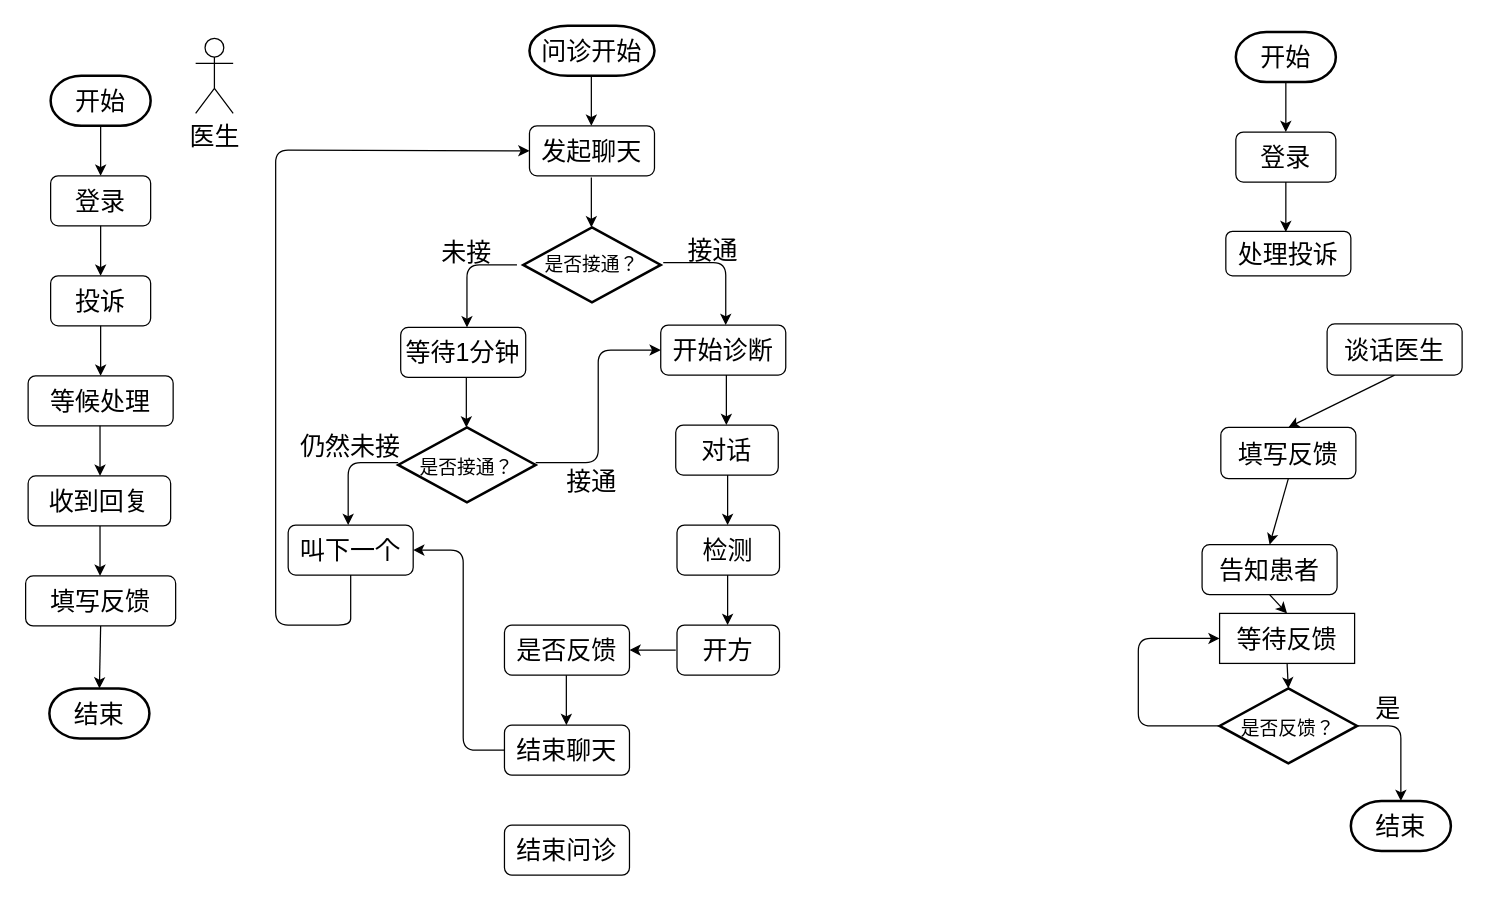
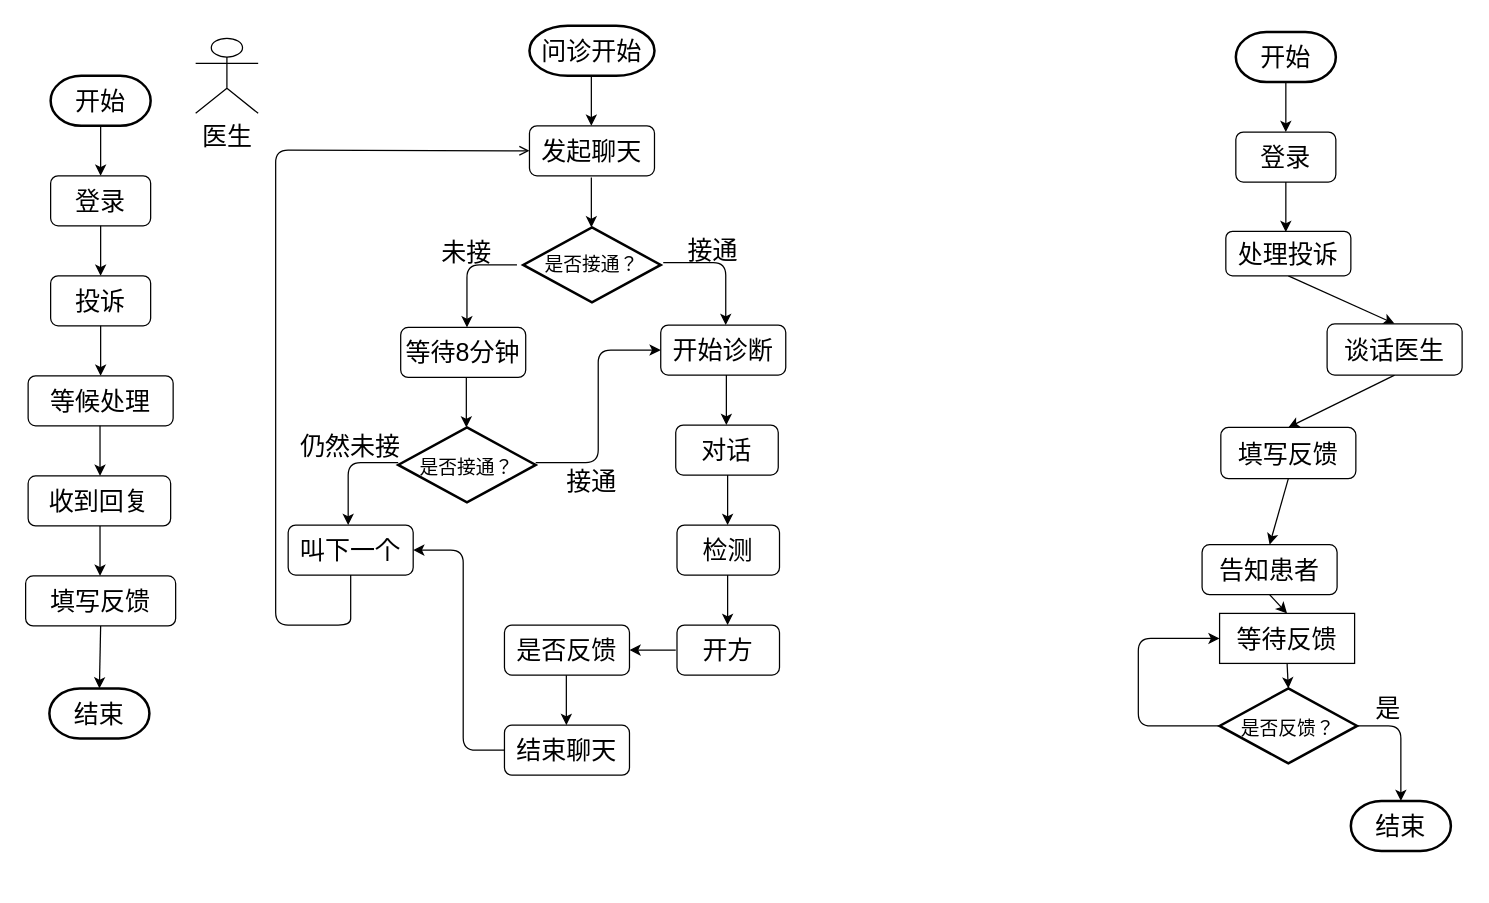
  <mxCell id="0" />
  <mxCell id="1" parent="0" />
  <mxCell id="2" value="开始" style="strokeWidth=2;html=1;shape=mxgraph.flowchart.terminator;whiteSpace=wrap;fontSize=20;" parent="1" vertex="1"><mxGeometry x="40" y="60" width="80" height="40" as="geometry" /></mxCell>
  <mxCell id="3" value="结束" style="strokeWidth=2;html=1;shape=mxgraph.flowchart.terminator;whiteSpace=wrap;fontSize=20;" parent="1" vertex="1"><mxGeometry x="39" y="550" width="80" height="40" as="geometry" /></mxCell>
  <mxCell id="4" value="" style="endArrow=classic;html=1;fontSize=20;exitX=0.5;exitY=1;exitDx=0;exitDy=0;exitPerimeter=0;" parent="1" source="2" edge="1"><mxGeometry width="50" height="50" relative="1" as="geometry"><mxPoint x="50" y="280" as="sourcePoint" /><mxPoint x="80" y="140" as="targetPoint" /></mxGeometry></mxCell>
  <mxCell id="5" value="登录" style="rounded=1;whiteSpace=wrap;html=1;fontSize=20;" parent="1" vertex="1"><mxGeometry x="40" y="140" width="80" height="40" as="geometry" /></mxCell>
  <mxCell id="6" value="" style="endArrow=classic;html=1;fontSize=20;exitX=0.5;exitY=1;exitDx=0;exitDy=0;" parent="1" source="5" edge="1"><mxGeometry width="50" height="50" relative="1" as="geometry"><mxPoint x="50" y="280" as="sourcePoint" /><mxPoint x="80" y="220" as="targetPoint" /></mxGeometry></mxCell>
  <mxCell id="7" value="投诉" style="rounded=1;whiteSpace=wrap;html=1;fontSize=20;" parent="1" vertex="1"><mxGeometry x="40" y="220" width="80" height="40" as="geometry" /></mxCell>
  <mxCell id="8" value="" style="endArrow=classic;html=1;fontSize=20;exitX=0.5;exitY=1;exitDx=0;exitDy=0;" parent="1" source="7" edge="1"><mxGeometry width="50" height="50" relative="1" as="geometry"><mxPoint x="50" y="280" as="sourcePoint" /><mxPoint x="80" y="300" as="targetPoint" /></mxGeometry></mxCell>
  <mxCell id="9" value="等候处理" style="rounded=1;whiteSpace=wrap;html=1;fontSize=20;" parent="1" vertex="1"><mxGeometry x="22" y="300" width="116" height="40" as="geometry" /></mxCell>
  <mxCell id="10" value="" style="endArrow=classic;html=1;fontSize=20;exitX=0.5;exitY=1;exitDx=0;exitDy=0;" parent="1" edge="1"><mxGeometry width="50" height="50" relative="1" as="geometry"><mxPoint x="79.5" y="340" as="sourcePoint" /><mxPoint x="79.5" y="380" as="targetPoint" /></mxGeometry></mxCell>
  <mxCell id="11" value="收到回复" style="rounded=1;whiteSpace=wrap;html=1;fontSize=20;" parent="1" vertex="1"><mxGeometry x="22" y="380" width="114" height="40" as="geometry" /></mxCell>
  <mxCell id="12" value="" style="endArrow=classic;html=1;fontSize=20;exitX=0.5;exitY=1;exitDx=0;exitDy=0;exitPerimeter=0;" parent="1" edge="1"><mxGeometry width="50" height="50" relative="1" as="geometry"><mxPoint x="79.5" y="420" as="sourcePoint" /><mxPoint x="79.5" y="460" as="targetPoint" /></mxGeometry></mxCell>
- <mxCell id="13" value="&lt;font style=&quot;font-size: 20px;&quot;&gt;医生&lt;/font&gt;" style="shape=umlActor;verticalLabelPosition=bottom;verticalAlign=top;html=1;outlineConnect=0;" parent="1" vertex="1"><mxGeometry x="156" y="30" width="30" height="60" as="geometry" /></mxCell>
+ <mxCell id="13" value="&lt;font style=&quot;font-size: 20px;&quot;&gt;医生&lt;/font&gt;" style="shape=umlActor;verticalLabelPosition=bottom;verticalAlign=top;html=1;outlineConnect=0;" parent="1" vertex="1"><mxGeometry x="156" y="30" width="50" height="60" as="geometry" /></mxCell>
  <mxCell id="14" value="问诊开始" style="strokeWidth=2;html=1;shape=mxgraph.flowchart.terminator;whiteSpace=wrap;fontSize=20;" parent="1" vertex="1"><mxGeometry x="423" y="20" width="100" height="40" as="geometry" /></mxCell>
  <mxCell id="15" value="" style="endArrow=classic;html=1;fontSize=20;exitX=0.5;exitY=1;exitDx=0;exitDy=0;exitPerimeter=0;" parent="1" edge="1"><mxGeometry width="50" height="50" relative="1" as="geometry"><mxPoint x="472.5" y="60" as="sourcePoint" /><mxPoint x="472.5" y="100" as="targetPoint" /></mxGeometry></mxCell>
  <mxCell id="16" value="发起聊天" style="rounded=1;whiteSpace=wrap;html=1;fontSize=20;" parent="1" vertex="1"><mxGeometry x="423" y="100" width="100" height="40" as="geometry" /></mxCell>
  <mxCell id="17" value="" style="endArrow=classic;html=1;fontSize=20;exitX=0.5;exitY=1;exitDx=0;exitDy=0;" parent="1" edge="1"><mxGeometry width="50" height="50" relative="1" as="geometry"><mxPoint x="472.5" y="141.25" as="sourcePoint" /><mxPoint x="472.5" y="181.25" as="targetPoint" /></mxGeometry></mxCell>
  <mxCell id="18" value="是否接通？" style="strokeWidth=2;html=1;shape=mxgraph.flowchart.decision;whiteSpace=wrap;fontSize=15;" parent="1" vertex="1"><mxGeometry x="418" y="181.25" width="110" height="60" as="geometry" /></mxCell>
  <mxCell id="19" value="" style="endArrow=classic;html=1;fontSize=20;" parent="1" edge="1"><mxGeometry width="50" height="50" relative="1" as="geometry"><mxPoint x="413" y="211.25" as="sourcePoint" /><mxPoint x="373" y="261.25" as="targetPoint" /><Array as="points"><mxPoint x="373" y="211.25" /></Array></mxGeometry></mxCell>
  <mxCell id="20" value="未接" style="text;html=1;strokeColor=none;fillColor=none;align=center;verticalAlign=middle;whiteSpace=wrap;rounded=0;fontSize=20;" parent="1" vertex="1"><mxGeometry x="343" y="186.25" width="60" height="30" as="geometry" /></mxCell>
- <mxCell id="21" value="等待1分钟" style="rounded=1;whiteSpace=wrap;html=1;fontSize=20;" parent="1" vertex="1"><mxGeometry x="320" y="261.25" width="100" height="40" as="geometry" /></mxCell>
+ <mxCell id="21" value="等待8分钟" style="rounded=1;whiteSpace=wrap;html=1;fontSize=20;" parent="1" vertex="1"><mxGeometry x="320" y="261.25" width="100" height="40" as="geometry" /></mxCell>
  <mxCell id="22" value="" style="endArrow=classic;html=1;fontSize=20;" parent="1" edge="1"><mxGeometry width="50" height="50" relative="1" as="geometry"><mxPoint x="530" y="209.37" as="sourcePoint" /><mxPoint x="580" y="259.37" as="targetPoint" /><Array as="points"><mxPoint x="580" y="209.37" /></Array></mxGeometry></mxCell>
  <mxCell id="23" value="接通" style="text;html=1;strokeColor=none;fillColor=none;align=center;verticalAlign=middle;whiteSpace=wrap;rounded=0;fontSize=20;" parent="1" vertex="1"><mxGeometry x="540" y="184.37" width="60" height="30" as="geometry" /></mxCell>
  <mxCell id="24" value="开始诊断" style="rounded=1;whiteSpace=wrap;html=1;fontSize=20;" parent="1" vertex="1"><mxGeometry x="528" y="259.37" width="100" height="40" as="geometry" /></mxCell>
  <mxCell id="25" value="" style="endArrow=classic;html=1;fontSize=20;exitX=0.5;exitY=1;exitDx=0;exitDy=0;" parent="1" edge="1"><mxGeometry width="50" height="50" relative="1" as="geometry"><mxPoint x="372.5" y="301.25" as="sourcePoint" /><mxPoint x="372.5" y="341.25" as="targetPoint" /></mxGeometry></mxCell>
  <mxCell id="26" value="&lt;span style=&quot;font-size: 15px;&quot;&gt;是否接通？&lt;/span&gt;" style="strokeWidth=2;html=1;shape=mxgraph.flowchart.decision;whiteSpace=wrap;fontSize=20;" parent="1" vertex="1"><mxGeometry x="318" y="341.25" width="110" height="60" as="geometry" /></mxCell>
  <mxCell id="27" value="" style="endArrow=classic;html=1;fontSize=20;" parent="1" edge="1"><mxGeometry width="50" height="50" relative="1" as="geometry"><mxPoint x="318" y="369.37" as="sourcePoint" /><mxPoint x="278" y="419.37" as="targetPoint" /><Array as="points"><mxPoint x="278" y="369.37" /></Array></mxGeometry></mxCell>
  <mxCell id="28" value="仍然未接" style="text;html=1;strokeColor=none;fillColor=none;align=center;verticalAlign=middle;whiteSpace=wrap;rounded=0;fontSize=20;" parent="1" vertex="1"><mxGeometry x="230" y="341.25" width="100" height="30" as="geometry" /></mxCell>
  <mxCell id="29" value="叫下一个" style="rounded=1;whiteSpace=wrap;html=1;fontSize=20;" parent="1" vertex="1"><mxGeometry x="230" y="419.37" width="100" height="40" as="geometry" /></mxCell>
- <mxCell id="30" value="" style="endArrow=classic;html=1;fontSize=20;exitX=0.5;exitY=1;exitDx=0;exitDy=0;entryX=0;entryY=0.5;entryDx=0;entryDy=0;" parent="1" source="29" target="16" edge="1"><mxGeometry width="50" height="50" relative="1" as="geometry"><mxPoint x="470" y="279.37" as="sourcePoint" /><mxPoint x="520" y="229.37" as="targetPoint" /><Array as="points"><mxPoint x="280" y="479.37" /><mxPoint x="280" y="499.37" /><mxPoint x="220" y="499.37" /><mxPoint x="220" y="119.37" /></Array></mxGeometry></mxCell>
+ <mxCell id="30" value="" style="endArrow=open;html=1;fontSize=20;exitX=0.5;exitY=1;exitDx=0;exitDy=0;entryX=0;entryY=0.5;entryDx=0;entryDy=0;" parent="1" source="29" target="16" edge="1"><mxGeometry width="50" height="50" relative="1" as="geometry"><mxPoint x="470" y="279.37" as="sourcePoint" /><mxPoint x="520" y="229.37" as="targetPoint" /><Array as="points"><mxPoint x="280" y="479.37" /><mxPoint x="280" y="499.37" /><mxPoint x="220" y="499.37" /><mxPoint x="220" y="119.37" /></Array></mxGeometry></mxCell>
  <mxCell id="31" value="" style="endArrow=classic;html=1;fontSize=20;entryX=0;entryY=0.5;entryDx=0;entryDy=0;" parent="1" target="24" edge="1"><mxGeometry width="50" height="50" relative="1" as="geometry"><mxPoint x="428" y="369.37" as="sourcePoint" /><mxPoint x="478" y="419.37" as="targetPoint" /><Array as="points"><mxPoint x="478" y="369.37" /><mxPoint x="478" y="279.37" /></Array></mxGeometry></mxCell>
  <mxCell id="32" value="接通" style="text;html=1;strokeColor=none;fillColor=none;align=center;verticalAlign=middle;whiteSpace=wrap;rounded=0;fontSize=20;" parent="1" vertex="1"><mxGeometry x="443" y="369.37" width="60" height="30" as="geometry" /></mxCell>
  <mxCell id="33" value="对话" style="rounded=1;whiteSpace=wrap;html=1;fontSize=20;" parent="1" vertex="1"><mxGeometry x="540" y="339.37" width="82" height="40" as="geometry" /></mxCell>
  <mxCell id="34" value="检测" style="rounded=1;whiteSpace=wrap;html=1;fontSize=20;" parent="1" vertex="1"><mxGeometry x="541" y="419.37" width="82" height="40" as="geometry" /></mxCell>
  <mxCell id="35" value="开方" style="rounded=1;whiteSpace=wrap;html=1;fontSize=20;" parent="1" vertex="1"><mxGeometry x="541" y="499.37" width="82" height="40" as="geometry" /></mxCell>
  <mxCell id="36" value="" style="endArrow=classic;html=1;fontSize=20;exitX=0.5;exitY=1;exitDx=0;exitDy=0;exitPerimeter=0;" parent="1" edge="1"><mxGeometry width="50" height="50" relative="1" as="geometry"><mxPoint x="580.5" y="299.37" as="sourcePoint" /><mxPoint x="580.5" y="339.37" as="targetPoint" /></mxGeometry></mxCell>
  <mxCell id="37" value="" style="endArrow=classic;html=1;fontSize=20;exitX=0.5;exitY=1;exitDx=0;exitDy=0;exitPerimeter=0;" parent="1" edge="1"><mxGeometry width="50" height="50" relative="1" as="geometry"><mxPoint x="581.5" y="379.37" as="sourcePoint" /><mxPoint x="581.5" y="419.37" as="targetPoint" /></mxGeometry></mxCell>
  <mxCell id="38" value="" style="endArrow=classic;html=1;fontSize=20;exitX=0.5;exitY=1;exitDx=0;exitDy=0;exitPerimeter=0;" parent="1" edge="1"><mxGeometry width="50" height="50" relative="1" as="geometry"><mxPoint x="581.5" y="459.37" as="sourcePoint" /><mxPoint x="581.5" y="499.37" as="targetPoint" /></mxGeometry></mxCell>
  <mxCell id="39" value="" style="endArrow=classic;html=1;fontSize=20;entryX=1;entryY=0.5;entryDx=0;entryDy=0;" parent="1" target="40" edge="1"><mxGeometry width="50" height="50" relative="1" as="geometry"><mxPoint x="540" y="519.37" as="sourcePoint" /><mxPoint x="470" y="519.37" as="targetPoint" /></mxGeometry></mxCell>
  <mxCell id="40" value="是否反馈" style="rounded=1;whiteSpace=wrap;html=1;fontSize=20;" parent="1" vertex="1"><mxGeometry x="403" y="499.37" width="100" height="40" as="geometry" /></mxCell>
  <mxCell id="41" value="" style="endArrow=classic;html=1;fontSize=20;exitX=0.5;exitY=1;exitDx=0;exitDy=0;exitPerimeter=0;" parent="1" edge="1"><mxGeometry width="50" height="50" relative="1" as="geometry"><mxPoint x="452.5" y="539.37" as="sourcePoint" /><mxPoint x="452.5" y="579.37" as="targetPoint" /></mxGeometry></mxCell>
  <mxCell id="42" value="" style="endArrow=classic;html=1;fontSize=20;exitX=0;exitY=0.5;exitDx=0;exitDy=0;entryX=1;entryY=0.5;entryDx=0;entryDy=0;" parent="1" source="43" target="29" edge="1"><mxGeometry width="50" height="50" relative="1" as="geometry"><mxPoint x="550" y="569.37" as="sourcePoint" /><mxPoint x="550" y="609.37" as="targetPoint" /><Array as="points"><mxPoint x="370" y="599.37" /><mxPoint x="370" y="439.37" /></Array></mxGeometry></mxCell>
  <mxCell id="43" value="结束聊天" style="rounded=1;whiteSpace=wrap;html=1;fontSize=20;" parent="1" vertex="1"><mxGeometry x="403" y="579.37" width="100" height="40" as="geometry" /></mxCell>
- <mxCell id="44" value="结束问诊" style="rounded=1;whiteSpace=wrap;html=1;fontSize=20;" parent="1" vertex="1"><mxGeometry x="403" y="659.37" width="100" height="40" as="geometry" /></mxCell>
  <mxCell id="45" value="开始" style="strokeWidth=2;html=1;shape=mxgraph.flowchart.terminator;whiteSpace=wrap;fontSize=20;" parent="1" vertex="1"><mxGeometry x="988" y="25" width="80" height="40" as="geometry" /></mxCell>
  <mxCell id="46" value="结束" style="strokeWidth=2;html=1;shape=mxgraph.flowchart.terminator;whiteSpace=wrap;fontSize=20;" parent="1" vertex="1"><mxGeometry x="1080" y="640" width="80" height="40" as="geometry" /></mxCell>
  <mxCell id="47" value="" style="endArrow=classic;html=1;fontSize=20;exitX=0.5;exitY=1;exitDx=0;exitDy=0;exitPerimeter=0;" parent="1" source="45" edge="1"><mxGeometry width="50" height="50" relative="1" as="geometry"><mxPoint x="998" y="245" as="sourcePoint" /><mxPoint x="1028" y="105" as="targetPoint" /></mxGeometry></mxCell>
  <mxCell id="48" value="登录" style="rounded=1;whiteSpace=wrap;html=1;fontSize=20;" parent="1" vertex="1"><mxGeometry x="988" y="105" width="80" height="40" as="geometry" /></mxCell>
  <mxCell id="49" value="" style="endArrow=classic;html=1;fontSize=20;exitX=0.5;exitY=1;exitDx=0;exitDy=0;" parent="1" source="48" edge="1"><mxGeometry width="50" height="50" relative="1" as="geometry"><mxPoint x="998" y="245" as="sourcePoint" /><mxPoint x="1028" y="185" as="targetPoint" /></mxGeometry></mxCell>
+ <mxCell id="50" style="edgeStyle=none;html=1;exitX=0.5;exitY=1;exitDx=0;exitDy=0;entryX=0.5;entryY=0;entryDx=0;entryDy=0;" edge="1" parent="1" source="51" target="55"><mxGeometry relative="1" as="geometry" /></mxCell>
  <mxCell id="51" value="处理投诉" style="rounded=1;whiteSpace=wrap;html=1;fontSize=20;" parent="1" vertex="1"><mxGeometry x="980" y="184.37" width="100" height="35.63" as="geometry" /></mxCell>
  <mxCell id="52" value="填写反馈" style="rounded=1;whiteSpace=wrap;html=1;fontSize=20;" vertex="1" parent="1"><mxGeometry x="20" y="460" width="120" height="40" as="geometry" /></mxCell>
  <mxCell id="53" value="" style="endArrow=classic;html=1;exitX=0.5;exitY=1;exitDx=0;exitDy=0;entryX=0.5;entryY=0;entryDx=0;entryDy=0;entryPerimeter=0;" edge="1" parent="1" source="52" target="3"><mxGeometry width="50" height="50" relative="1" as="geometry"><mxPoint x="276" y="290" as="sourcePoint" /><mxPoint x="276" y="350" as="targetPoint" /></mxGeometry></mxCell>
  <mxCell id="54" style="edgeStyle=none;html=1;exitX=0.5;exitY=1;exitDx=0;exitDy=0;entryX=0.5;entryY=0;entryDx=0;entryDy=0;" edge="1" parent="1" source="55" target="57"><mxGeometry relative="1" as="geometry" /></mxCell>
  <mxCell id="55" value="&lt;span style=&quot;font-size: 20px;&quot;&gt;谈话医生&lt;/span&gt;" style="rounded=1;whiteSpace=wrap;html=1;" vertex="1" parent="1"><mxGeometry x="1061" y="258.37" width="108" height="41" as="geometry" /></mxCell>
  <mxCell id="56" style="edgeStyle=none;html=1;exitX=0.5;exitY=1;exitDx=0;exitDy=0;entryX=0.5;entryY=0;entryDx=0;entryDy=0;" edge="1" parent="1" source="57" target="59"><mxGeometry relative="1" as="geometry" /></mxCell>
  <mxCell id="57" value="&lt;span style=&quot;font-size: 20px;&quot;&gt;填写反馈&lt;/span&gt;" style="rounded=1;whiteSpace=wrap;html=1;" vertex="1" parent="1"><mxGeometry x="976" y="341.25" width="108" height="41" as="geometry" /></mxCell>
  <mxCell id="58" style="edgeStyle=none;html=1;exitX=0.5;exitY=1;exitDx=0;exitDy=0;entryX=0.5;entryY=0;entryDx=0;entryDy=0;" edge="1" parent="1" source="59" target="64"><mxGeometry relative="1" as="geometry" /></mxCell>
  <mxCell id="59" value="&lt;span style=&quot;font-size: 20px;&quot;&gt;告知患者&lt;/span&gt;" style="rounded=1;whiteSpace=wrap;html=1;" vertex="1" parent="1"><mxGeometry x="961" y="435" width="108" height="40" as="geometry" /></mxCell>
  <mxCell id="60" style="edgeStyle=none;html=1;exitX=0;exitY=0.5;exitDx=0;exitDy=0;exitPerimeter=0;entryX=0;entryY=0.5;entryDx=0;entryDy=0;" edge="1" parent="1" source="62" target="64"><mxGeometry relative="1" as="geometry"><Array as="points"><mxPoint x="910" y="580" /><mxPoint x="910" y="550" /><mxPoint x="910" y="510" /></Array></mxGeometry></mxCell>
  <mxCell id="61" style="edgeStyle=none;html=1;exitX=1;exitY=0.5;exitDx=0;exitDy=0;exitPerimeter=0;entryX=0.5;entryY=0;entryDx=0;entryDy=0;entryPerimeter=0;" edge="1" parent="1" source="62" target="46"><mxGeometry relative="1" as="geometry"><mxPoint x="1110" y="580" as="targetPoint" /><Array as="points"><mxPoint x="1120" y="580" /><mxPoint x="1120" y="620" /></Array></mxGeometry></mxCell>
  <mxCell id="62" value="&lt;span style=&quot;font-size: 15px;&quot;&gt;是否反馈？&lt;/span&gt;" style="strokeWidth=2;html=1;shape=mxgraph.flowchart.decision;whiteSpace=wrap;fontSize=20;" vertex="1" parent="1"><mxGeometry x="975" y="550" width="110" height="60" as="geometry" /></mxCell>
  <mxCell id="63" style="edgeStyle=none;html=1;exitX=0.5;exitY=1;exitDx=0;exitDy=0;entryX=0.5;entryY=0;entryDx=0;entryDy=0;entryPerimeter=0;" edge="1" parent="1" source="64" target="62"><mxGeometry relative="1" as="geometry" /></mxCell>
  <mxCell id="64" value="&lt;span style=&quot;font-size: 20px;&quot;&gt;等待反馈&lt;/span&gt;" style="whiteSpace=wrap;html=1;rounded=0;" vertex="1" parent="1"><mxGeometry x="975" y="490" width="108" height="40" as="geometry" /></mxCell>
  <mxCell id="65" value="是" style="text;html=1;strokeColor=none;fillColor=none;align=center;verticalAlign=middle;whiteSpace=wrap;rounded=0;fontSize=20;" vertex="1" parent="1"><mxGeometry x="1080" y="550" width="60" height="30" as="geometry" /></mxCell>
